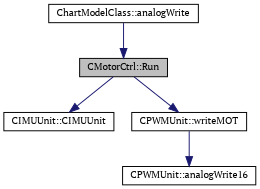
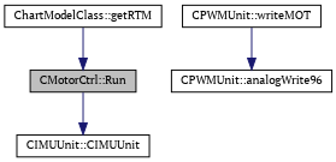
  digraph {
    fontname="PT Serif"
    rankdir=TB
    node [color=black fontname="PT Serif" fontsize=10 shape=record]
    edge [color=midnightblue fontname="PT Serif" fontsize=10 labelfontname=Helvetica labelfontsize=10 style=solid]
    n1 [fillcolor=grey75 fontcolor=black height=0.2 label="CMotorCtrl::Run" style=filled width=0.4]
    n2 [height=0.2 label="CIMUUnit::CIMUUnit" width=0.4]
    n3 [height=0.2 label="CPWMUnit::writeMOT" width=0.4]
-   n4 [height=0.2 label="ChartModelClass::analogWrite" width=0.4]
-   n5 [height=0.2 label="CPWMUnit::analogWrite16" width=0.4]
+   n4 [height=0.2 label="ChartModelClass::getRTM" width=0.4]
+   n5 [height=0.2 label="CPWMUnit::analogWrite96" width=0.4]
    n1 -> n2
-   n1 -> n3
    n3 -> n5
    n4 -> n1
  }
